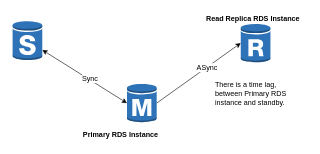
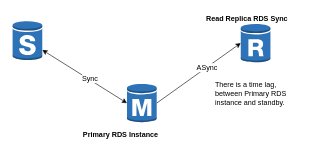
  <mxCell id="0" />
  <mxCell id="1" parent="0" />
  <mxCell id="2" style="edgeStyle=none;rounded=0;orthogonalLoop=1;jettySize=auto;html=1;exitX=1;exitY=0.5;exitDx=0;exitDy=0;exitPerimeter=0;entryX=0;entryY=0.5;entryDx=0;entryDy=0;entryPerimeter=0;" parent="1" source="4" target="5" edge="1"><mxGeometry relative="1" as="geometry" /></mxCell>
  <mxCell id="3" value="ASync&amp;nbsp;" style="text;html=1;resizable=0;points=[];align=center;verticalAlign=middle;labelBackgroundColor=#ffffff;" parent="2" vertex="1" connectable="0"><mxGeometry x="0.204" y="-1" relative="1" as="geometry"><mxPoint as="offset" /></mxGeometry></mxCell>
  <mxCell id="4" value="" style="outlineConnect=0;dashed=0;verticalLabelPosition=bottom;verticalAlign=top;align=center;html=1;shape=mxgraph.aws3.rds_db_instance;fillColor=#2E73B8;gradientColor=none;" parent="1" vertex="1"><mxGeometry x="211" y="138" width="49.5" height="66" as="geometry" /></mxCell>
  <mxCell id="5" value="" style="outlineConnect=0;dashed=0;verticalLabelPosition=bottom;verticalAlign=top;align=center;html=1;shape=mxgraph.aws3.rds_db_instance_read_replica;fillColor=#2E73B8;gradientColor=none;" parent="1" vertex="1"><mxGeometry x="400.5" y="38" width="49.5" height="66" as="geometry" /></mxCell>
  <mxCell id="6" style="edgeStyle=none;rounded=0;orthogonalLoop=1;jettySize=auto;html=1;entryX=0;entryY=0.5;entryDx=0;entryDy=0;entryPerimeter=0;startArrow=classic;startFill=1;" parent="1" source="8" target="4" edge="1"><mxGeometry relative="1" as="geometry"><mxPoint x="200.5" y="134" as="targetPoint" /></mxGeometry></mxCell>
  <mxCell id="7" value="Sync&amp;nbsp;" style="text;html=1;resizable=0;points=[];align=center;verticalAlign=middle;labelBackgroundColor=#ffffff;" parent="6" vertex="1" connectable="0"><mxGeometry x="0.112" y="3" relative="1" as="geometry"><mxPoint as="offset" /></mxGeometry></mxCell>
  <mxCell id="8" value="" style="outlineConnect=0;dashed=0;verticalLabelPosition=bottom;verticalAlign=top;align=center;html=1;shape=mxgraph.aws3.rds_db_instance_standby_multi_az;fillColor=#2E73B8;gradientColor=none;" parent="1" vertex="1"><mxGeometry x="20.5" y="34" width="49.5" height="66" as="geometry" /></mxCell>
  <mxCell id="9" value="Primary RDS Instance" style="text;html=1;resizable=0;points=[];autosize=1;align=left;verticalAlign=top;spacingTop=-4;fontStyle=1" parent="1" vertex="1"><mxGeometry x="136" y="214" width="130" height="20" as="geometry" /></mxCell>
- <mxCell id="10" value="Read Replica RDS Instance&amp;nbsp;" style="text;html=1;resizable=0;points=[];autosize=1;align=left;verticalAlign=top;spacingTop=-4;fontStyle=1" parent="1" vertex="1"><mxGeometry x="340.5" y="20" width="170" height="20" as="geometry" /></mxCell>
+ <mxCell id="10" value="Read Replica RDS Sync&amp;nbsp;" style="text;html=1;resizable=0;points=[];autosize=1;align=left;verticalAlign=top;spacingTop=-4;fontStyle=1" parent="1" vertex="1"><mxGeometry x="340.5" y="20" width="170" height="20" as="geometry" /></mxCell>
  <mxCell id="11" style="edgeStyle=none;rounded=0;orthogonalLoop=1;jettySize=auto;html=1;entryX=0;entryY=0.5;entryDx=0;entryDy=0;entryPerimeter=0;" parent="1" source="4" target="4" edge="1"><mxGeometry relative="1" as="geometry" /></mxCell>
  <mxCell id="12" value="There is a time lag, &lt;br&gt;between Primary RDS &lt;br&gt;instance and standby." style="text;html=1;resizable=0;points=[];autosize=1;align=left;verticalAlign=top;spacingTop=-4;" parent="1" vertex="1"><mxGeometry x="355.5" y="131" width="140" height="40" as="geometry" /></mxCell>
